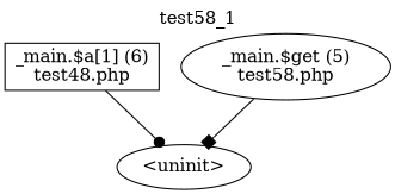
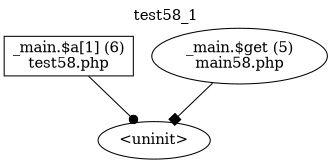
  digraph {
    label=test58_1
    labelloc=t
    node [shape=ellipse]
-   n1 [label="_main.$a[1] (6)\ntest48.php" shape=box]
+   n1 [label="_main.$a[1] (6)\ntest58.php" shape=box]
    n2 [label="<uninit>"]
-   n3 [label="_main.$get (5)\ntest58.php"]
+   n3 [label="_main.$get (5)\nmain58.php"]
    n1 -> n2 [arrowhead=dot]
    n3 -> n2 [arrowhead=box]
  }
